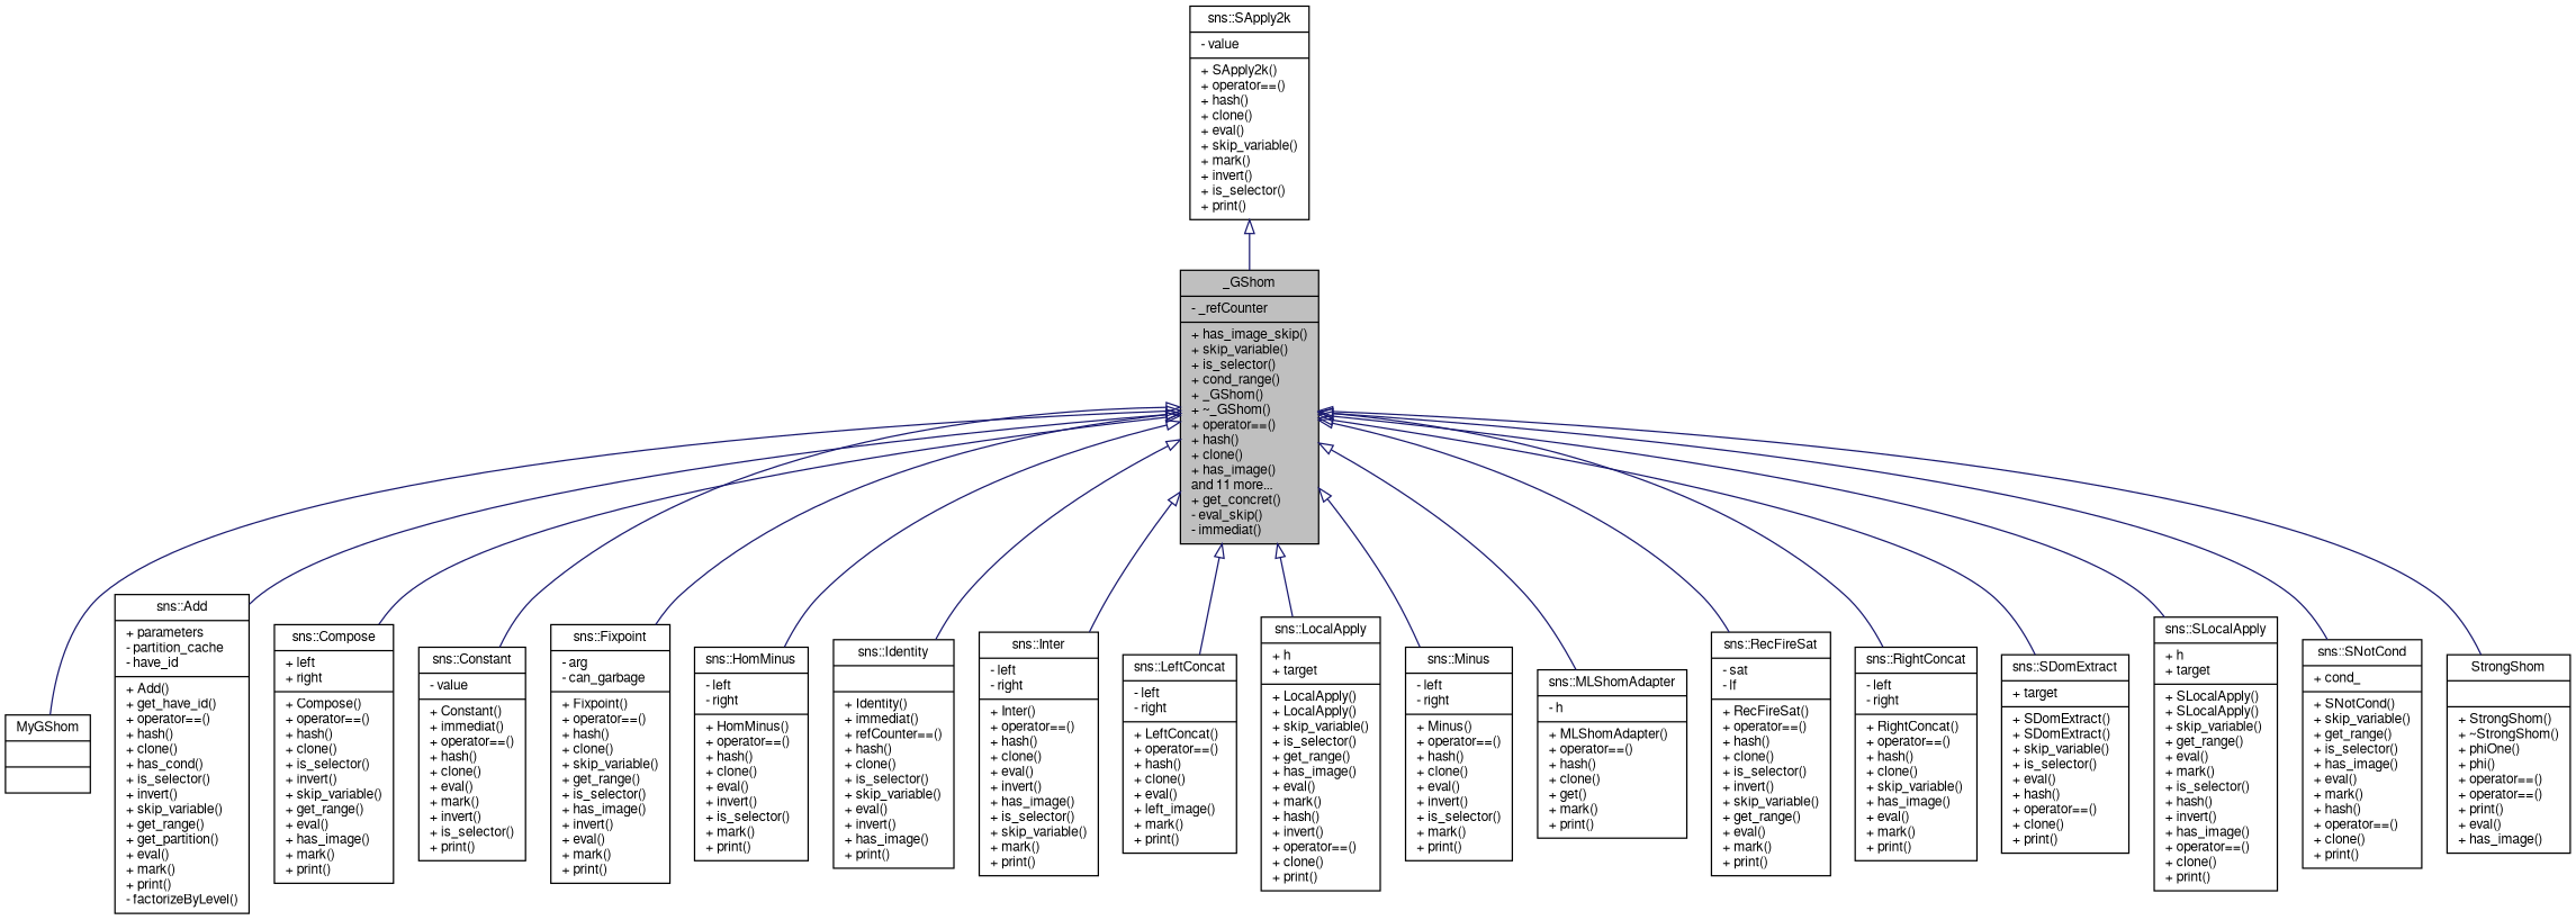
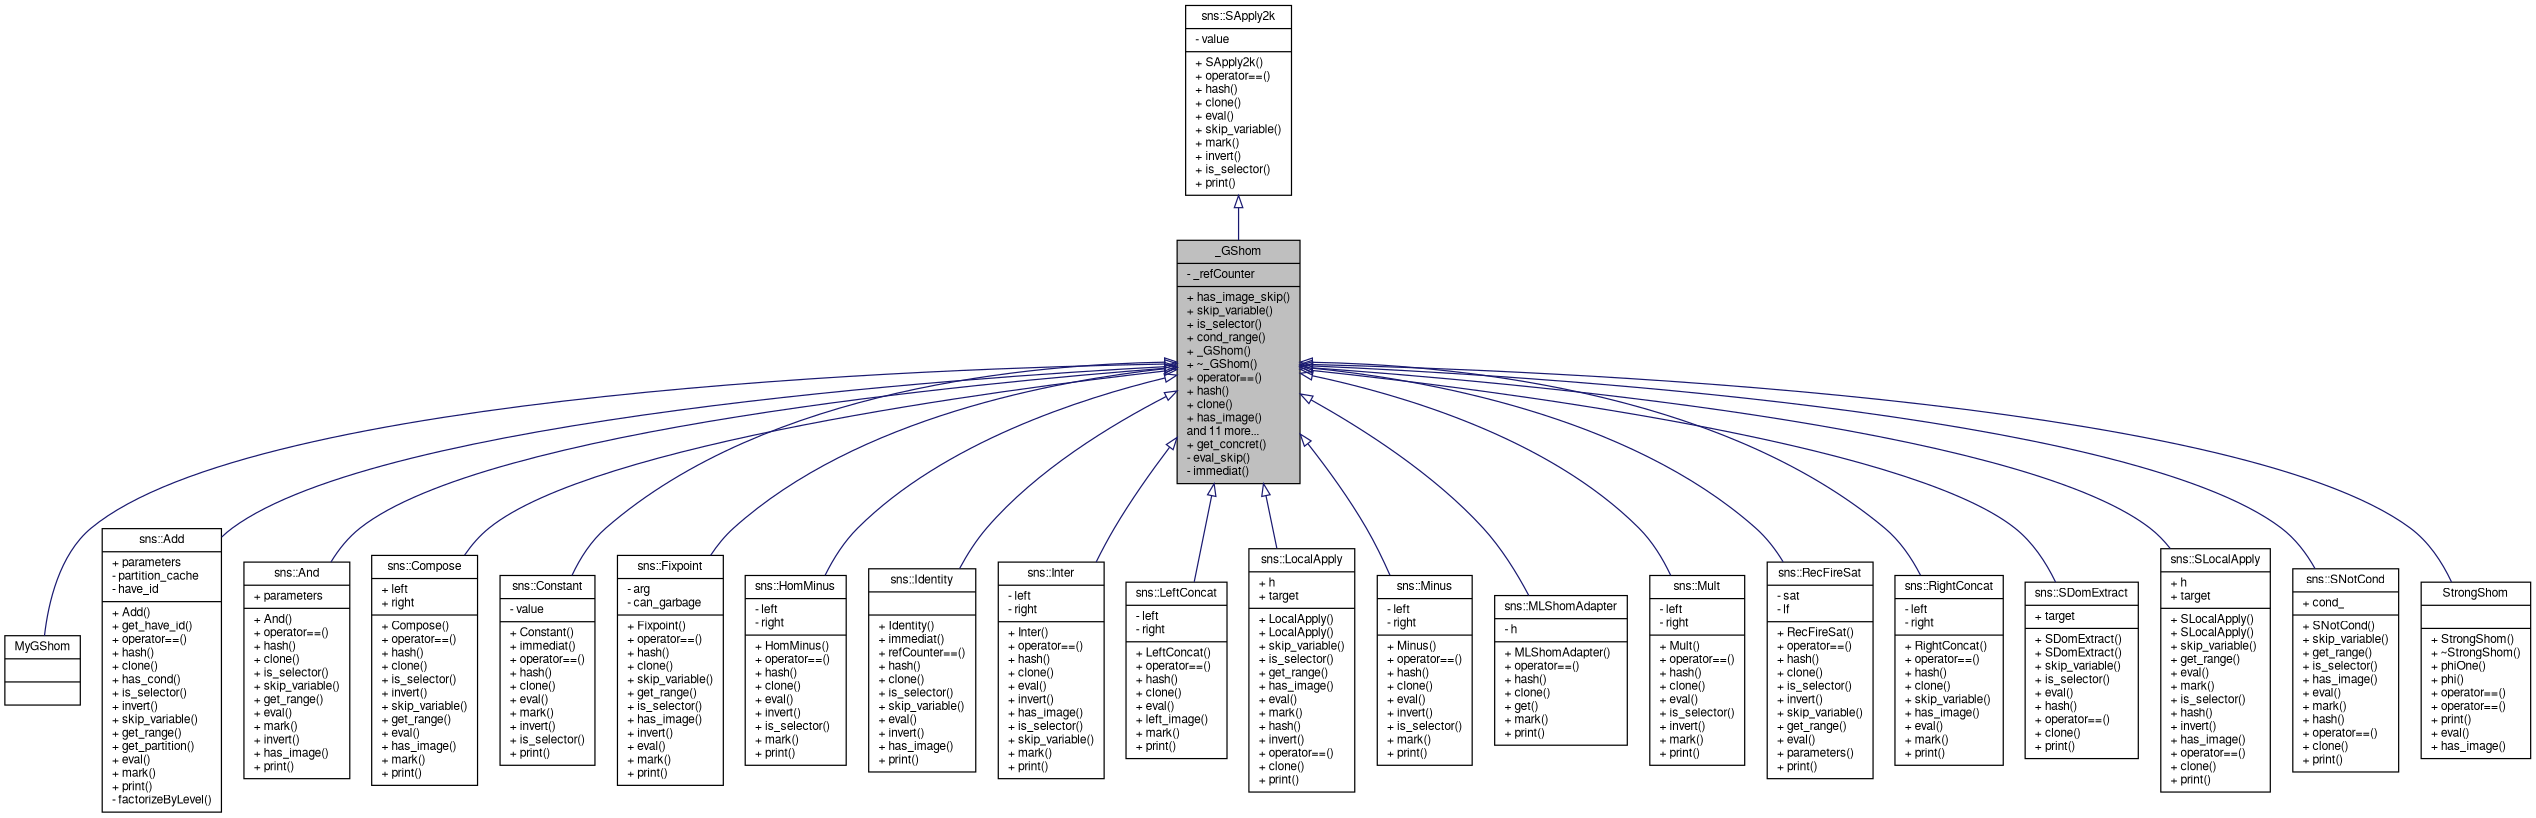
  digraph {
    node [color=black fillcolor=white fontname=FreeSans fontsize=10 shape=record style=filled]
    edge [arrowtail=onormal color=midnightblue dir=back fontname=FreeSans fontsize=10 labelfontname=FreeSans labelfontsize=10 style=solid]
    n1 [fillcolor=grey75 fontcolor=black height=0.2 label="{_GShom\n|- _refCounter\l|+ has_image_skip()\l+ skip_variable()\l+ is_selector()\l+ cond_range()\l+ _GShom()\l+ ~_GShom()\l+ operator==()\l+ hash()\l+ clone()\l+ has_image()\land 11 more...\l+ get_concret()\l- eval_skip()\l- immediat()\l}" width=0.4]
    n2 [height=0.2 label="{MyGShom\n||}" width=0.4]
    n3 [height=0.2 label="{sns::Add\n|+ parameters\l- partition_cache\l- have_id\l|+ Add()\l+ get_have_id()\l+ operator==()\l+ hash()\l+ clone()\l+ has_cond()\l+ is_selector()\l+ invert()\l+ skip_variable()\l+ get_range()\l+ get_partition()\l+ eval()\l+ mark()\l+ print()\l- factorizeByLevel()\l}" width=0.4]
+   n4 [height=0.2 label="{sns::And\n|+ parameters\l|+ And()\l+ operator==()\l+ hash()\l+ clone()\l+ is_selector()\l+ skip_variable()\l+ get_range()\l+ eval()\l+ mark()\l+ invert()\l+ has_image()\l+ print()\l}" width=0.4]
    n5 [height=0.2 label="{sns::Compose\n|+ left\l+ right\l|+ Compose()\l+ operator==()\l+ hash()\l+ clone()\l+ is_selector()\l+ invert()\l+ skip_variable()\l+ get_range()\l+ eval()\l+ has_image()\l+ mark()\l+ print()\l}" width=0.4]
    n6 [height=0.2 label="{sns::Constant\n|- value\l|+ Constant()\l+ immediat()\l+ operator==()\l+ hash()\l+ clone()\l+ eval()\l+ mark()\l+ invert()\l+ is_selector()\l+ print()\l}" width=0.4]
    n7 [height=0.2 label="{sns::Fixpoint\n|- arg\l- can_garbage\l|+ Fixpoint()\l+ operator==()\l+ hash()\l+ clone()\l+ skip_variable()\l+ get_range()\l+ is_selector()\l+ has_image()\l+ invert()\l+ eval()\l+ mark()\l+ print()\l}" width=0.4]
    n8 [height=0.2 label="{sns::HomMinus\n|- left\l- right\l|+ HomMinus()\l+ operator==()\l+ hash()\l+ clone()\l+ eval()\l+ invert()\l+ is_selector()\l+ mark()\l+ print()\l}" width=0.4]
    n9 [height=0.2 label="{sns::Identity\n||+ Identity()\l+ immediat()\l+ refCounter==()\l+ hash()\l+ clone()\l+ is_selector()\l+ skip_variable()\l+ eval()\l+ invert()\l+ has_image()\l+ print()\l}" width=0.4]
    n10 [height=0.2 label="{sns::Inter\n|- left\l- right\l|+ Inter()\l+ operator==()\l+ hash()\l+ clone()\l+ eval()\l+ invert()\l+ has_image()\l+ is_selector()\l+ skip_variable()\l+ mark()\l+ print()\l}" width=0.4]
    n11 [height=0.2 label="{sns::LeftConcat\n|- left\l- right\l|+ LeftConcat()\l+ operator==()\l+ hash()\l+ clone()\l+ eval()\l+ left_image()\l+ mark()\l+ print()\l}" width=0.4]
    n12 [height=0.2 label="{sns::LocalApply\n|+ h\l+ target\l|+ LocalApply()\l+ LocalApply()\l+ skip_variable()\l+ is_selector()\l+ get_range()\l+ has_image()\l+ eval()\l+ mark()\l+ hash()\l+ invert()\l+ operator==()\l+ clone()\l+ print()\l}" width=0.4]
    n13 [height=0.2 label="{sns::Minus\n|- left\l- right\l|+ Minus()\l+ operator==()\l+ hash()\l+ clone()\l+ eval()\l+ invert()\l+ is_selector()\l+ mark()\l+ print()\l}" width=0.4]
    n14 [height=0.2 label="{sns::MLShomAdapter\n|- h\l|+ MLShomAdapter()\l+ operator==()\l+ hash()\l+ clone()\l+ get()\l+ mark()\l+ print()\l}" width=0.4]
-   n16 [height=0.2 label="{sns::RecFireSat\n|- sat\l- lf\l|+ RecFireSat()\l+ operator==()\l+ hash()\l+ clone()\l+ is_selector()\l+ invert()\l+ skip_variable()\l+ get_range()\l+ eval()\l+ mark()\l+ print()\l}" width=0.4]
+   n15 [height=0.2 label="{sns::Mult\n|- left\l- right\l|+ Mult()\l+ operator==()\l+ hash()\l+ clone()\l+ eval()\l+ is_selector()\l+ invert()\l+ mark()\l+ print()\l}" width=0.4]
+   n16 [height=0.2 label="{sns::RecFireSat\n|- sat\l- lf\l|+ RecFireSat()\l+ operator==()\l+ hash()\l+ clone()\l+ is_selector()\l+ invert()\l+ skip_variable()\l+ get_range()\l+ eval()\l+ parameters()\l+ print()\l}" width=0.4]
    n17 [height=0.2 label="{sns::RightConcat\n|- left\l- right\l|+ RightConcat()\l+ operator==()\l+ hash()\l+ clone()\l+ skip_variable()\l+ has_image()\l+ eval()\l+ mark()\l+ print()\l}" width=0.4]
    n18 [height=0.2 label="{sns::SDomExtract\n|+ target\l|+ SDomExtract()\l+ SDomExtract()\l+ skip_variable()\l+ is_selector()\l+ eval()\l+ hash()\l+ operator==()\l+ clone()\l+ print()\l}" width=0.4]
    n19 [height=0.2 label="{sns::SLocalApply\n|+ h\l+ target\l|+ SLocalApply()\l+ SLocalApply()\l+ skip_variable()\l+ get_range()\l+ eval()\l+ mark()\l+ is_selector()\l+ hash()\l+ invert()\l+ has_image()\l+ operator==()\l+ clone()\l+ print()\l}" width=0.4]
    n20 [height=0.2 label="{sns::SNotCond\n|+ cond_\l|+ SNotCond()\l+ skip_variable()\l+ get_range()\l+ is_selector()\l+ has_image()\l+ eval()\l+ mark()\l+ hash()\l+ operator==()\l+ clone()\l+ print()\l}" width=0.4]
    n21 [height=0.2 label="{StrongShom\n||+ StrongShom()\l+ ~StrongShom()\l+ phiOne()\l+ phi()\l+ operator==()\l+ operator==()\l+ print()\l+ eval()\l+ has_image()\l}" width=0.4]
    n22 [height=0.2 label="{sns::SApply2k\n|- value\l|+ SApply2k()\l+ operator==()\l+ hash()\l+ clone()\l+ eval()\l+ skip_variable()\l+ mark()\l+ invert()\l+ is_selector()\l+ print()\l}" width=0.4]
    n1 -> n2
    n1 -> n3
+   n1 -> n4
    n1 -> n5
    n1 -> n6
    n1 -> n7
    n1 -> n8
    n1 -> n9
    n1 -> n10
    n1 -> n11
    n1 -> n12
    n1 -> n13
    n1 -> n14
+   n1 -> n15
    n1 -> n16
    n1 -> n17
    n1 -> n18
    n1 -> n19
    n1 -> n20
    n1 -> n21
    n22 -> n1
  }
